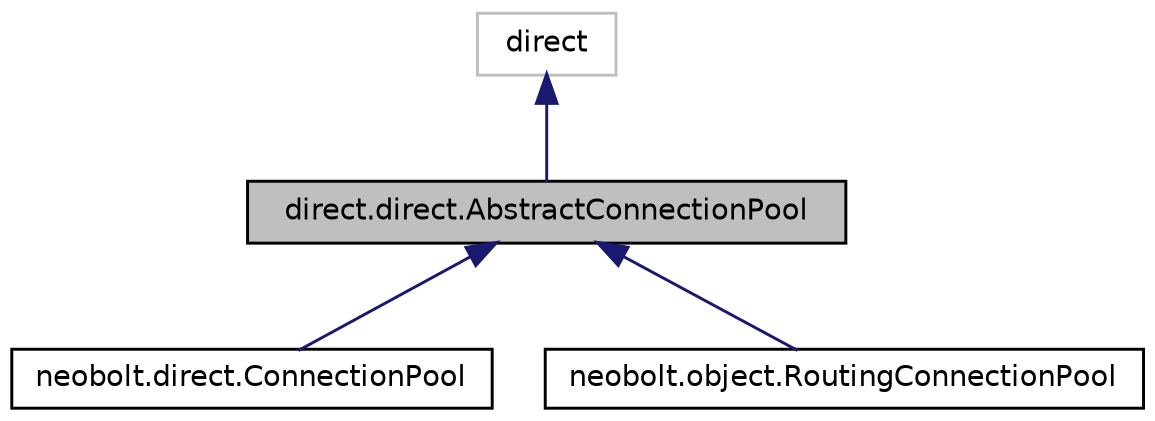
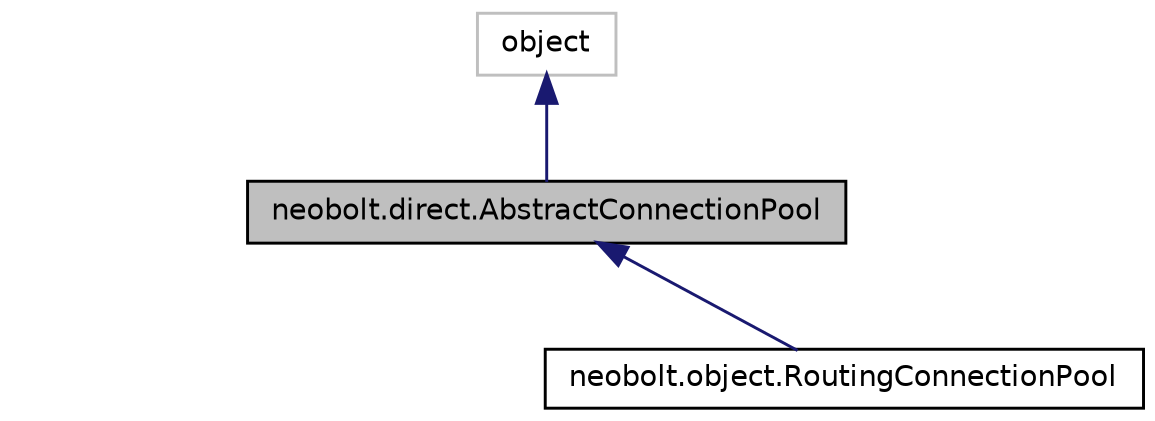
  digraph {
    node [color=black fillcolor=white fontname=Helvetica fontsize=10 shape=record style=filled]
    edge [color=midnightblue dir=back fontname=Helvetica fontsize=10 labelfontname=Helvetica labelfontsize=10 style=solid]
-   n1 [fillcolor=grey75 fontcolor=black height=0.2 label="direct.direct.AbstractConnectionPool" width=0.4]
-   n2 [height=0.2 label="neobolt.direct.ConnectionPool" width=0.4]
+   n1 [fillcolor=grey75 fontcolor=black height=0.2 label="neobolt.direct.AbstractConnectionPool" width=0.4]
    n3 [height=0.2 label="neobolt.object.RoutingConnectionPool" width=0.4]
-   n4 [color=grey75 height=0.2 label=direct width=0.4]
-   n1 -> n2
+   n4 [color=grey75 height=0.2 label=object width=0.4]
    n1 -> n3
    n4 -> n1
  }
